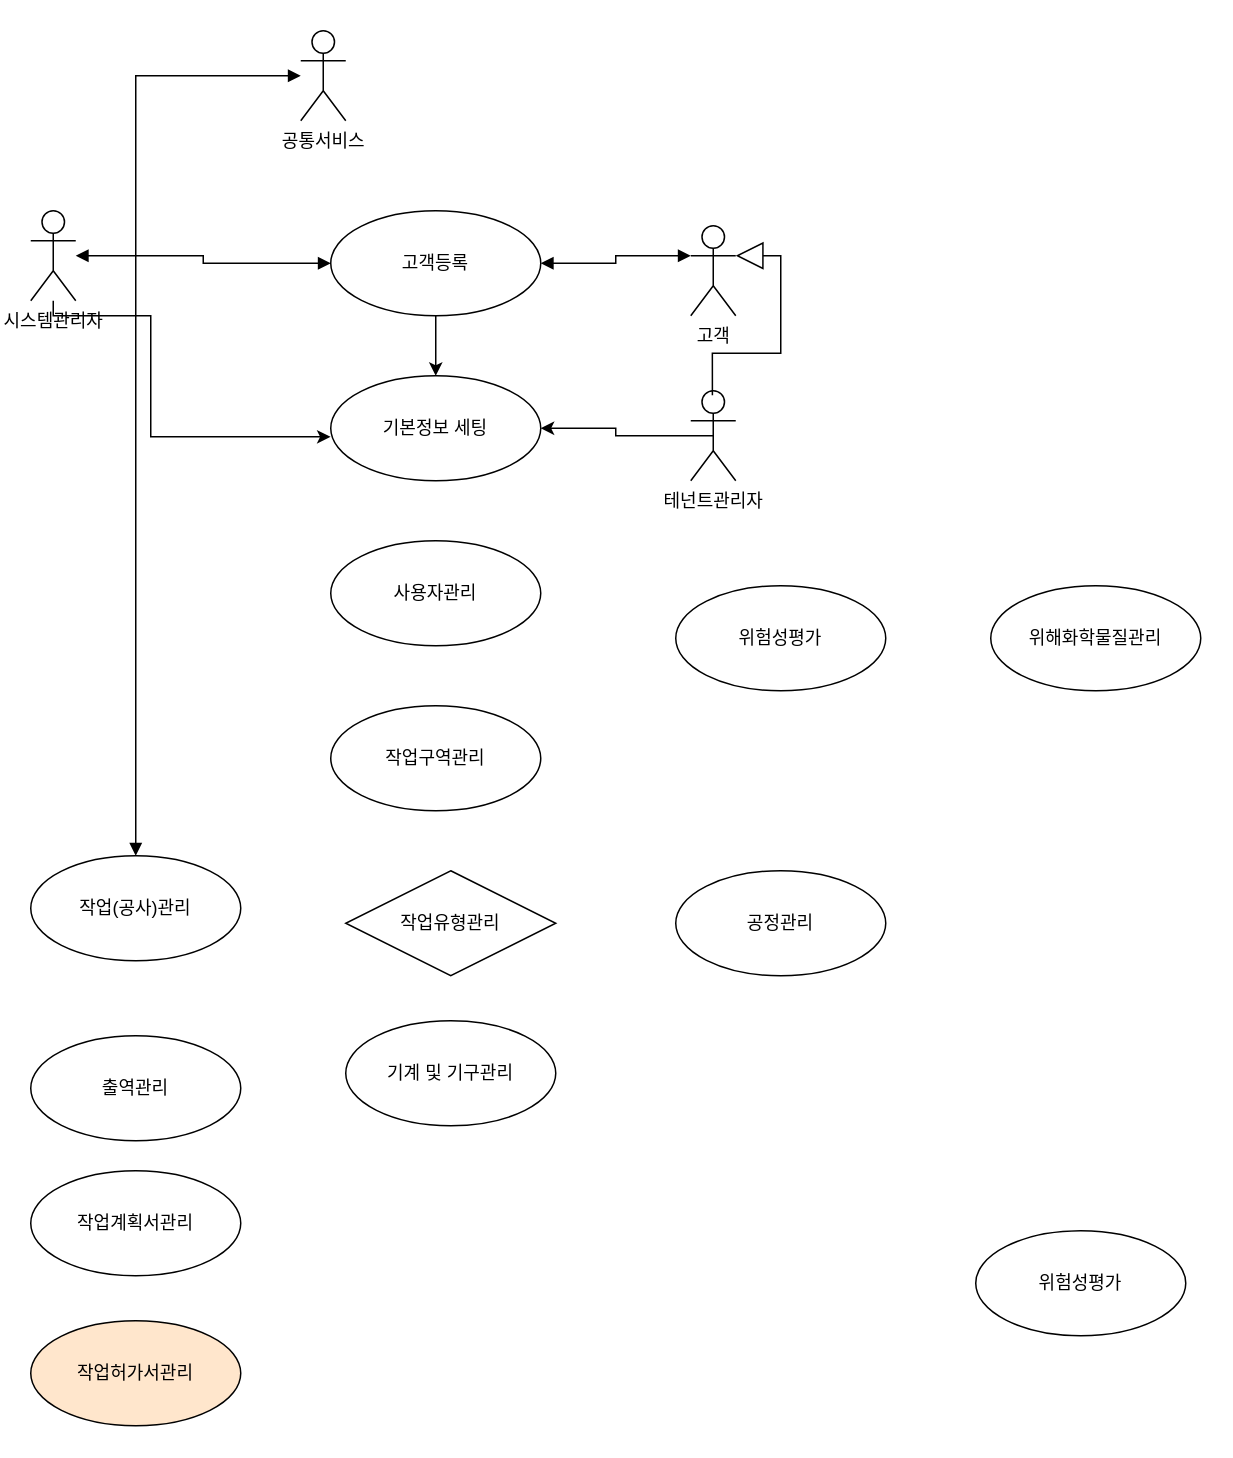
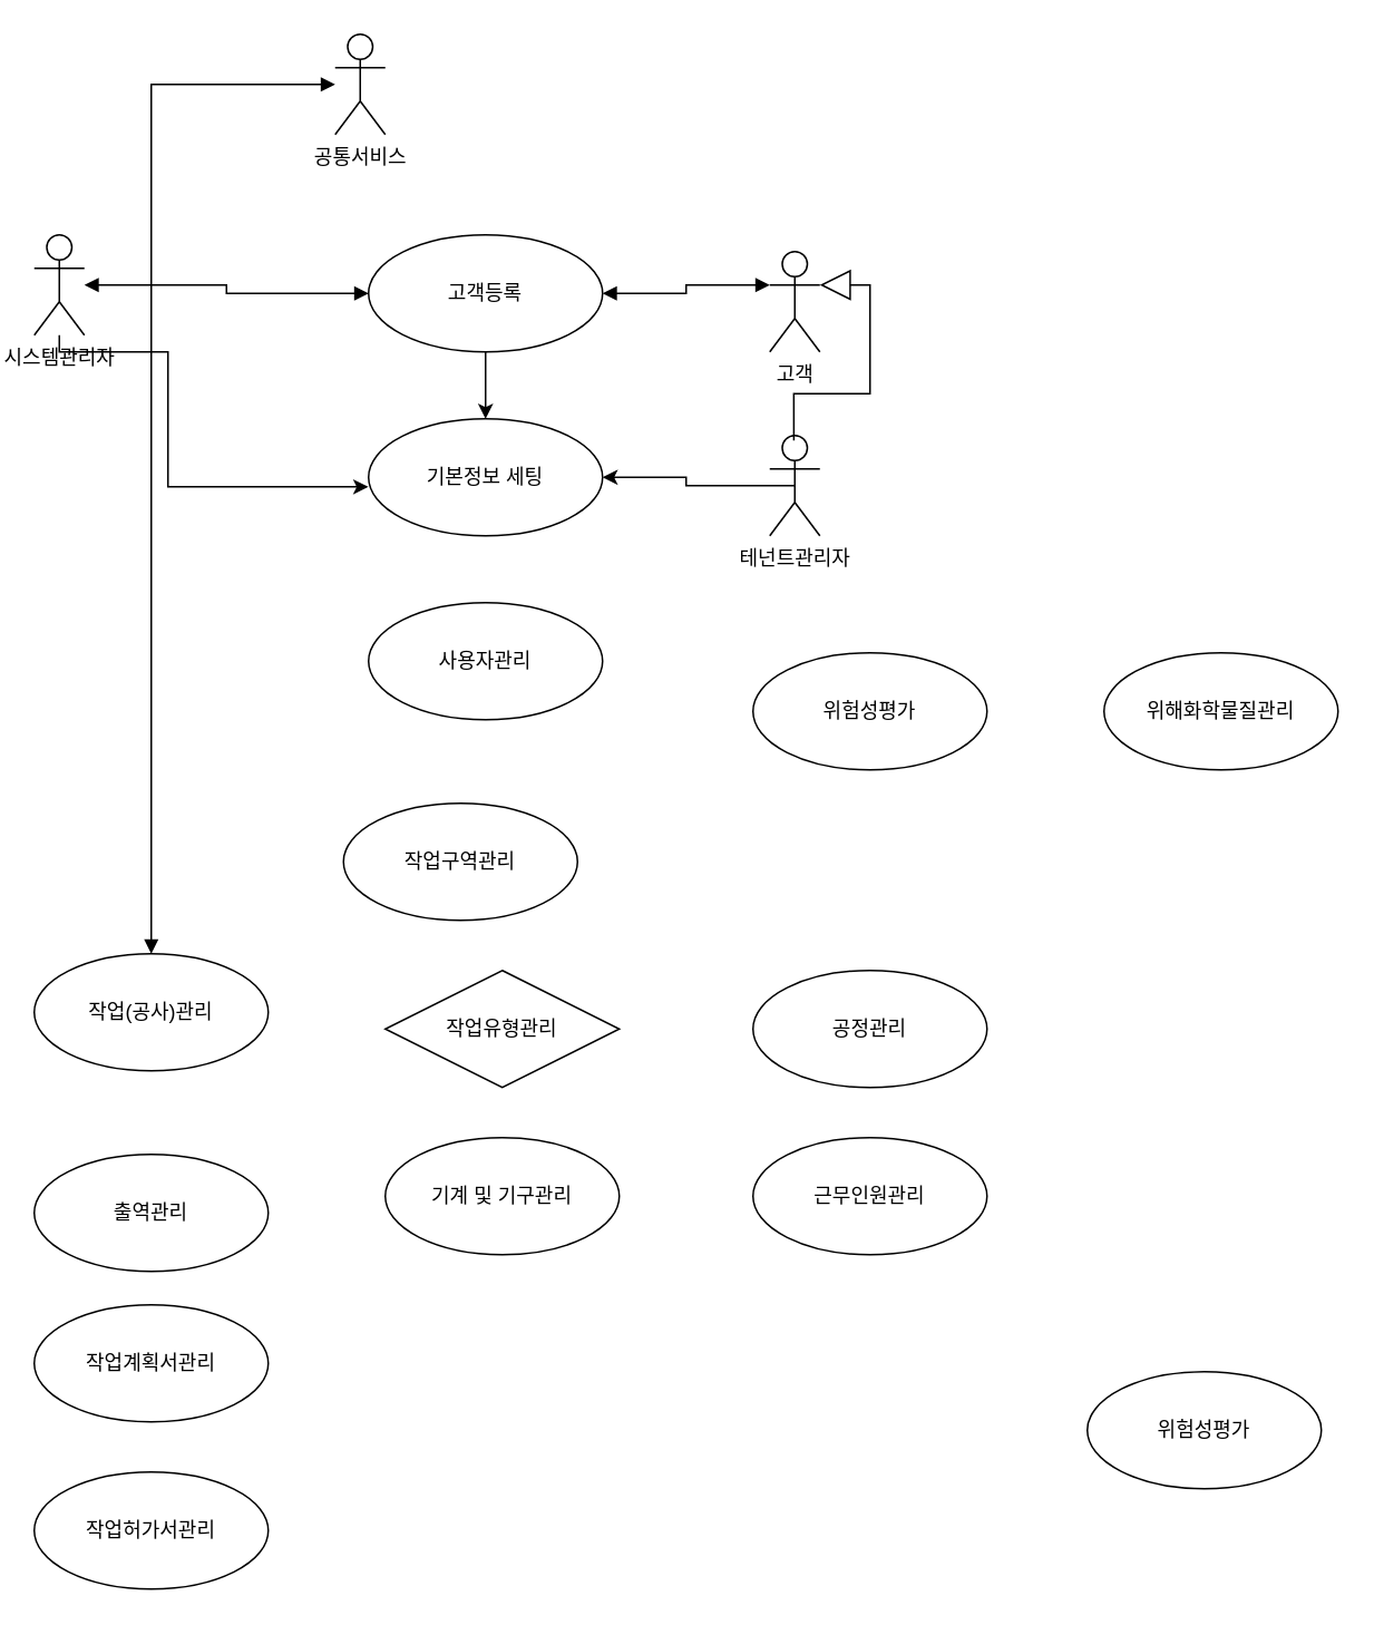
  <mxCell id="0" />
  <mxCell id="1" parent="0" />
  <mxCell id="2" style="edgeStyle=orthogonalEdgeStyle;rounded=0;orthogonalLoop=1;jettySize=auto;html=1;exitX=0.5;exitY=1;exitDx=0;exitDy=0;" edge="1" parent="1" source="3" target="5"><mxGeometry relative="1" as="geometry" /></mxCell>
  <mxCell id="3" value="고객등록" style="ellipse;whiteSpace=wrap;html=1;" vertex="1" parent="1"><mxGeometry x="220" y="140" width="140" height="70" as="geometry" /></mxCell>
  <mxCell id="4" value="사용자관리" style="ellipse;whiteSpace=wrap;html=1;" vertex="1" parent="1"><mxGeometry x="220" y="360" width="140" height="70" as="geometry" /></mxCell>
  <mxCell id="5" value="기본정보 세팅" style="ellipse;whiteSpace=wrap;html=1;" vertex="1" parent="1"><mxGeometry x="220" y="250" width="140" height="70" as="geometry" /></mxCell>
- <mxCell id="6" value="작업구역관리" style="ellipse;whiteSpace=wrap;html=1;" vertex="1" parent="1"><mxGeometry x="220" y="470" width="140" height="70" as="geometry" /></mxCell>
+ <mxCell id="6" value="작업구역관리" style="ellipse;whiteSpace=wrap;html=1;" vertex="1" parent="1"><mxGeometry x="205" y="480" width="140" height="70" as="geometry" /></mxCell>
  <mxCell id="7" value="공정관리" style="ellipse;whiteSpace=wrap;html=1;" vertex="1" parent="1"><mxGeometry x="450" y="580" width="140" height="70" as="geometry" /></mxCell>
  <mxCell id="8" value="작업유형관리" style="rhombus;whiteSpace=wrap;html=1;" vertex="1" parent="1"><mxGeometry x="230" y="580" width="140" height="70" as="geometry" /></mxCell>
  <mxCell id="9" value="기계 및 기구관리" style="ellipse;whiteSpace=wrap;html=1;" vertex="1" parent="1"><mxGeometry x="230" y="680" width="140" height="70" as="geometry" /></mxCell>
  <mxCell id="10" value="작업(공사)관리" style="ellipse;whiteSpace=wrap;html=1;" vertex="1" parent="1"><mxGeometry x="20" y="570" width="140" height="70" as="geometry" /></mxCell>
  <mxCell id="11" value="작업계획서관리" style="ellipse;whiteSpace=wrap;html=1;" vertex="1" parent="1"><mxGeometry x="20" y="780" width="140" height="70" as="geometry" /></mxCell>
- <mxCell id="12" value="작업허가서관리" style="ellipse;whiteSpace=wrap;html=1;fillColor=#ffe6cc;" vertex="1" parent="1"><mxGeometry x="20" y="880" width="140" height="70" as="geometry" /></mxCell>
+ <mxCell id="12" value="작업허가서관리" style="ellipse;whiteSpace=wrap;html=1;" vertex="1" parent="1"><mxGeometry x="20" y="880" width="140" height="70" as="geometry" /></mxCell>
  <mxCell id="13" value="출역관리" style="ellipse;whiteSpace=wrap;html=1;" vertex="1" parent="1"><mxGeometry x="20" y="690" width="140" height="70" as="geometry" /></mxCell>
+ <mxCell id="14" value="근무인원관리" style="ellipse;whiteSpace=wrap;html=1;" vertex="1" parent="1"><mxGeometry x="450" y="680" width="140" height="70" as="geometry" /></mxCell>
  <mxCell id="15" value="위험성평가" style="ellipse;whiteSpace=wrap;html=1;" vertex="1" parent="1"><mxGeometry x="450" y="390" width="140" height="70" as="geometry" /></mxCell>
  <mxCell id="16" value="위해화학물질관리" style="ellipse;whiteSpace=wrap;html=1;" vertex="1" parent="1"><mxGeometry x="660" y="390" width="140" height="70" as="geometry" /></mxCell>
  <mxCell id="17" value="위험성평가" style="ellipse;whiteSpace=wrap;html=1;" vertex="1" parent="1"><mxGeometry x="650" y="820" width="140" height="70" as="geometry" /></mxCell>
  <mxCell id="18" value="시스템관리자" style="shape=umlActor;verticalLabelPosition=bottom;verticalAlign=top;html=1;" vertex="1" parent="1"><mxGeometry x="20" y="140" width="30" height="60" as="geometry" /></mxCell>
  <mxCell id="19" value="고객" style="shape=umlActor;verticalLabelPosition=bottom;verticalAlign=top;html=1;" vertex="1" parent="1"><mxGeometry x="460" width="30" height="60" as="geometry" y="150" /></mxCell>
  <mxCell id="20" value="공통서비스" style="shape=umlActor;verticalLabelPosition=bottom;verticalAlign=top;html=1;" vertex="1" parent="1"><mxGeometry x="200" y="20" width="30" height="60" as="geometry" /></mxCell>
  <mxCell id="21" value="" style="endArrow=block;startArrow=block;endFill=1;startFill=1;html=1;rounded=0;edgeStyle=orthogonalEdgeStyle;" edge="1" parent="1" source="20" target="10"><mxGeometry width="160" relative="1" as="geometry"><mxPoint x="100" y="200" as="sourcePoint" /><mxPoint x="260" y="200" as="targetPoint" /></mxGeometry></mxCell>
  <mxCell id="22" value="" style="endArrow=block;startArrow=block;endFill=1;startFill=1;html=1;rounded=0;edgeStyle=orthogonalEdgeStyle;exitX=0;exitY=0.333;exitDx=0;exitDy=0;exitPerimeter=0;" edge="1" parent="1" source="19" target="3"><mxGeometry width="160" relative="1" as="geometry"><mxPoint x="225" y="90" as="sourcePoint" /><mxPoint x="291" y="151" as="targetPoint" /></mxGeometry></mxCell>
  <mxCell id="23" value="" style="endArrow=block;startArrow=block;endFill=1;startFill=1;html=1;rounded=0;edgeStyle=orthogonalEdgeStyle;" edge="1" parent="1" source="3" target="18"><mxGeometry width="160" relative="1" as="geometry"><mxPoint x="450" y="140" as="sourcePoint" /><mxPoint x="370" y="185" as="targetPoint" /></mxGeometry></mxCell>
  <mxCell id="24" style="edgeStyle=orthogonalEdgeStyle;rounded=0;orthogonalLoop=1;jettySize=auto;html=1;exitX=0.5;exitY=0.5;exitDx=0;exitDy=0;exitPerimeter=0;entryX=1;entryY=0.5;entryDx=0;entryDy=0;" edge="1" parent="1" source="25" target="5"><mxGeometry relative="1" as="geometry" /></mxCell>
  <mxCell id="25" value="테넌트관리자" style="shape=umlActor;verticalLabelPosition=bottom;verticalAlign=top;html=1;" vertex="1" parent="1"><mxGeometry x="460" y="260" width="30" height="60" as="geometry" /></mxCell>
  <mxCell id="26" value="" style="endArrow=block;endSize=16;endFill=0;html=1;rounded=0;exitX=0.481;exitY=0.05;exitDx=0;exitDy=0;exitPerimeter=0;edgeStyle=orthogonalEdgeStyle;entryX=1;entryY=0.333;entryDx=0;entryDy=0;entryPerimeter=0;" edge="1" parent="1" source="25" target="19"><mxGeometry width="160" relative="1" as="geometry"><mxPoint x="390" y="250" as="sourcePoint" /><mxPoint x="490" y="210" as="targetPoint" /><Array as="points"><mxPoint x="474" y="235" /><mxPoint x="520" y="235" /><mxPoint x="520" y="170" /></Array></mxGeometry></mxCell>
  <mxCell id="27" style="edgeStyle=orthogonalEdgeStyle;rounded=0;orthogonalLoop=1;jettySize=auto;html=1;entryX=-0.001;entryY=0.582;entryDx=0;entryDy=0;entryPerimeter=0;" edge="1" parent="1" source="18" target="5"><mxGeometry relative="1" as="geometry"><Array as="points"><mxPoint x="35" y="210" /><mxPoint x="100" y="210" /><mxPoint x="100" y="291" /></Array></mxGeometry></mxCell>
